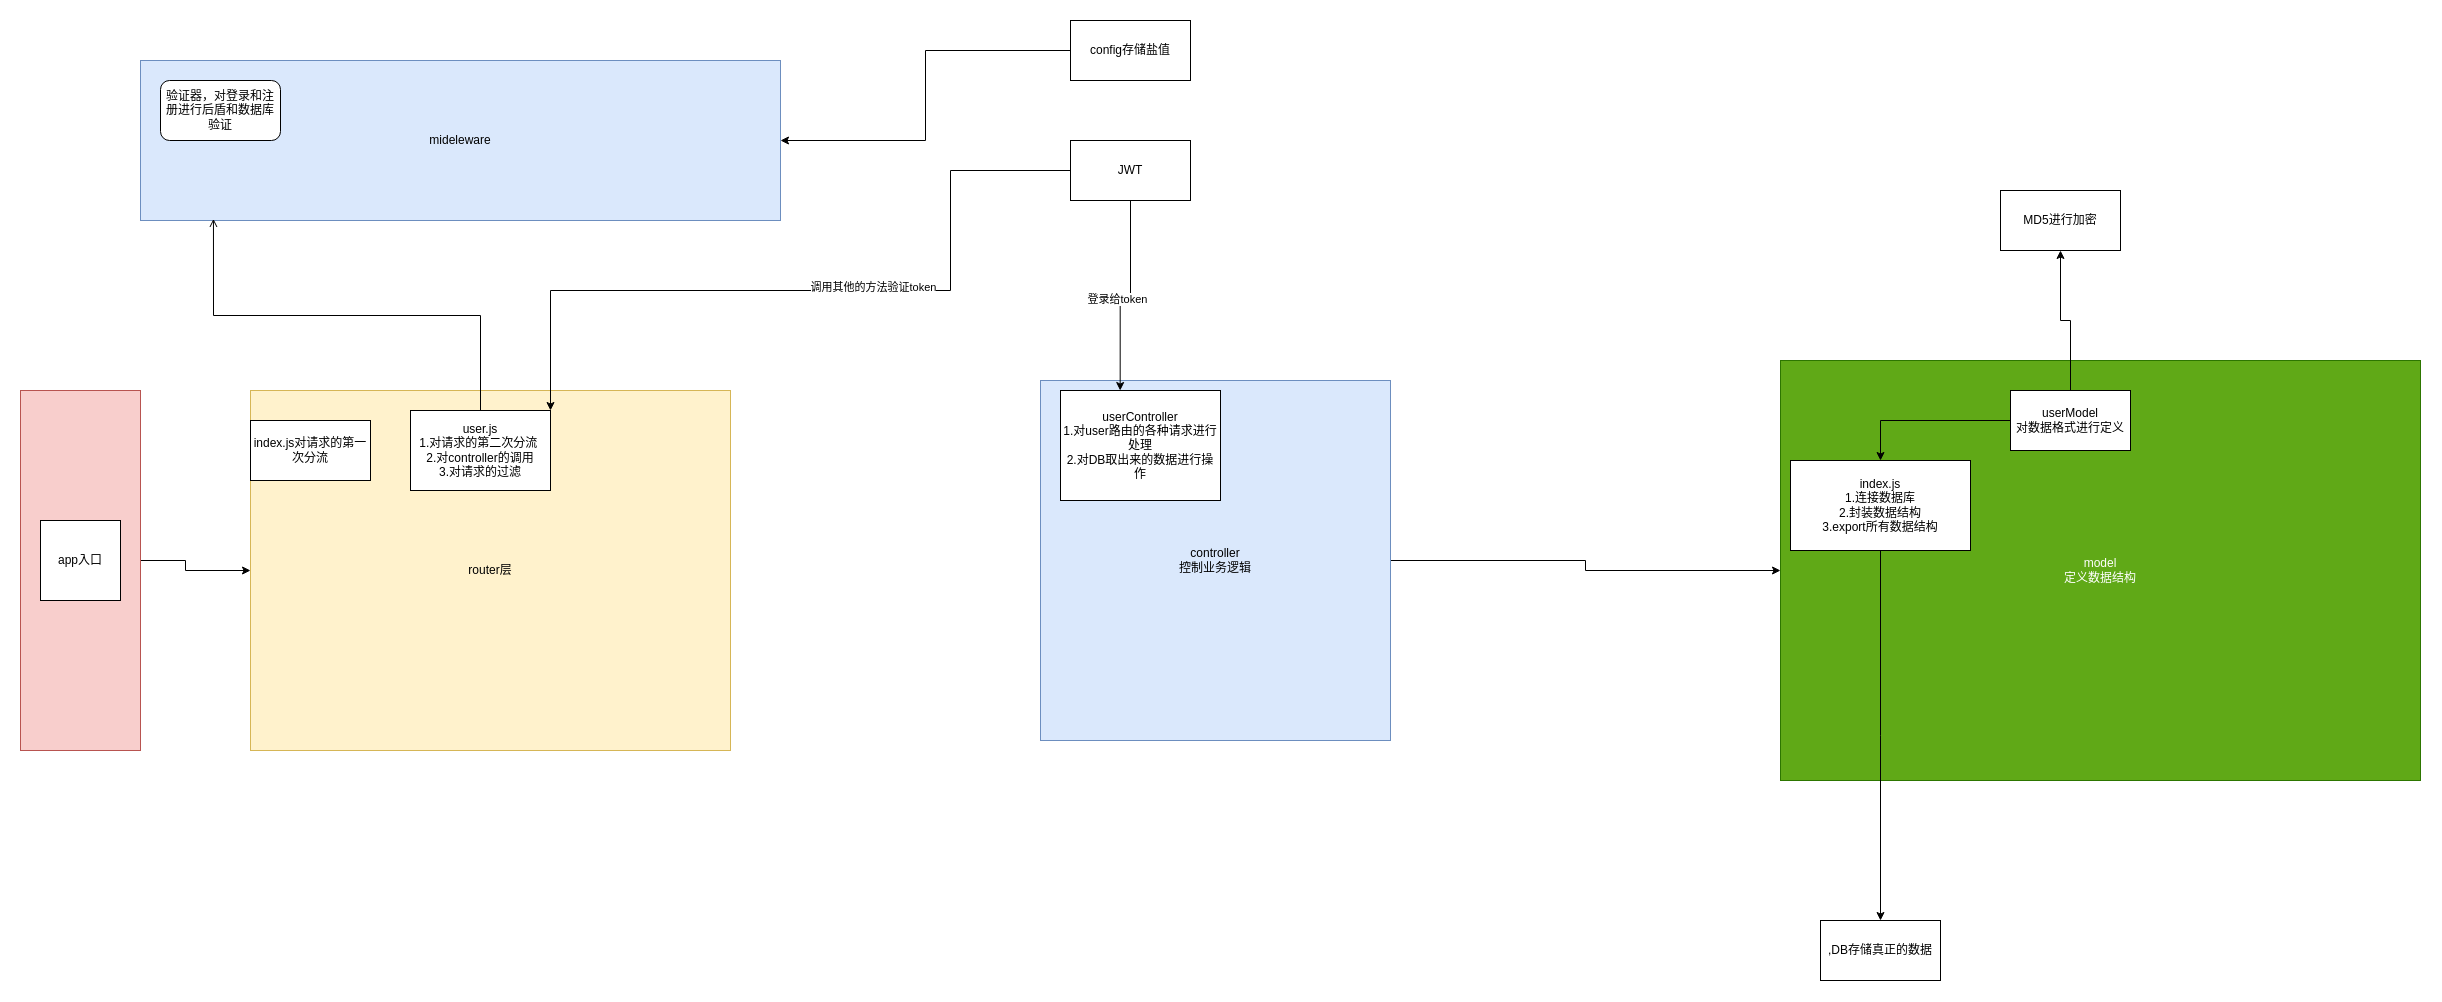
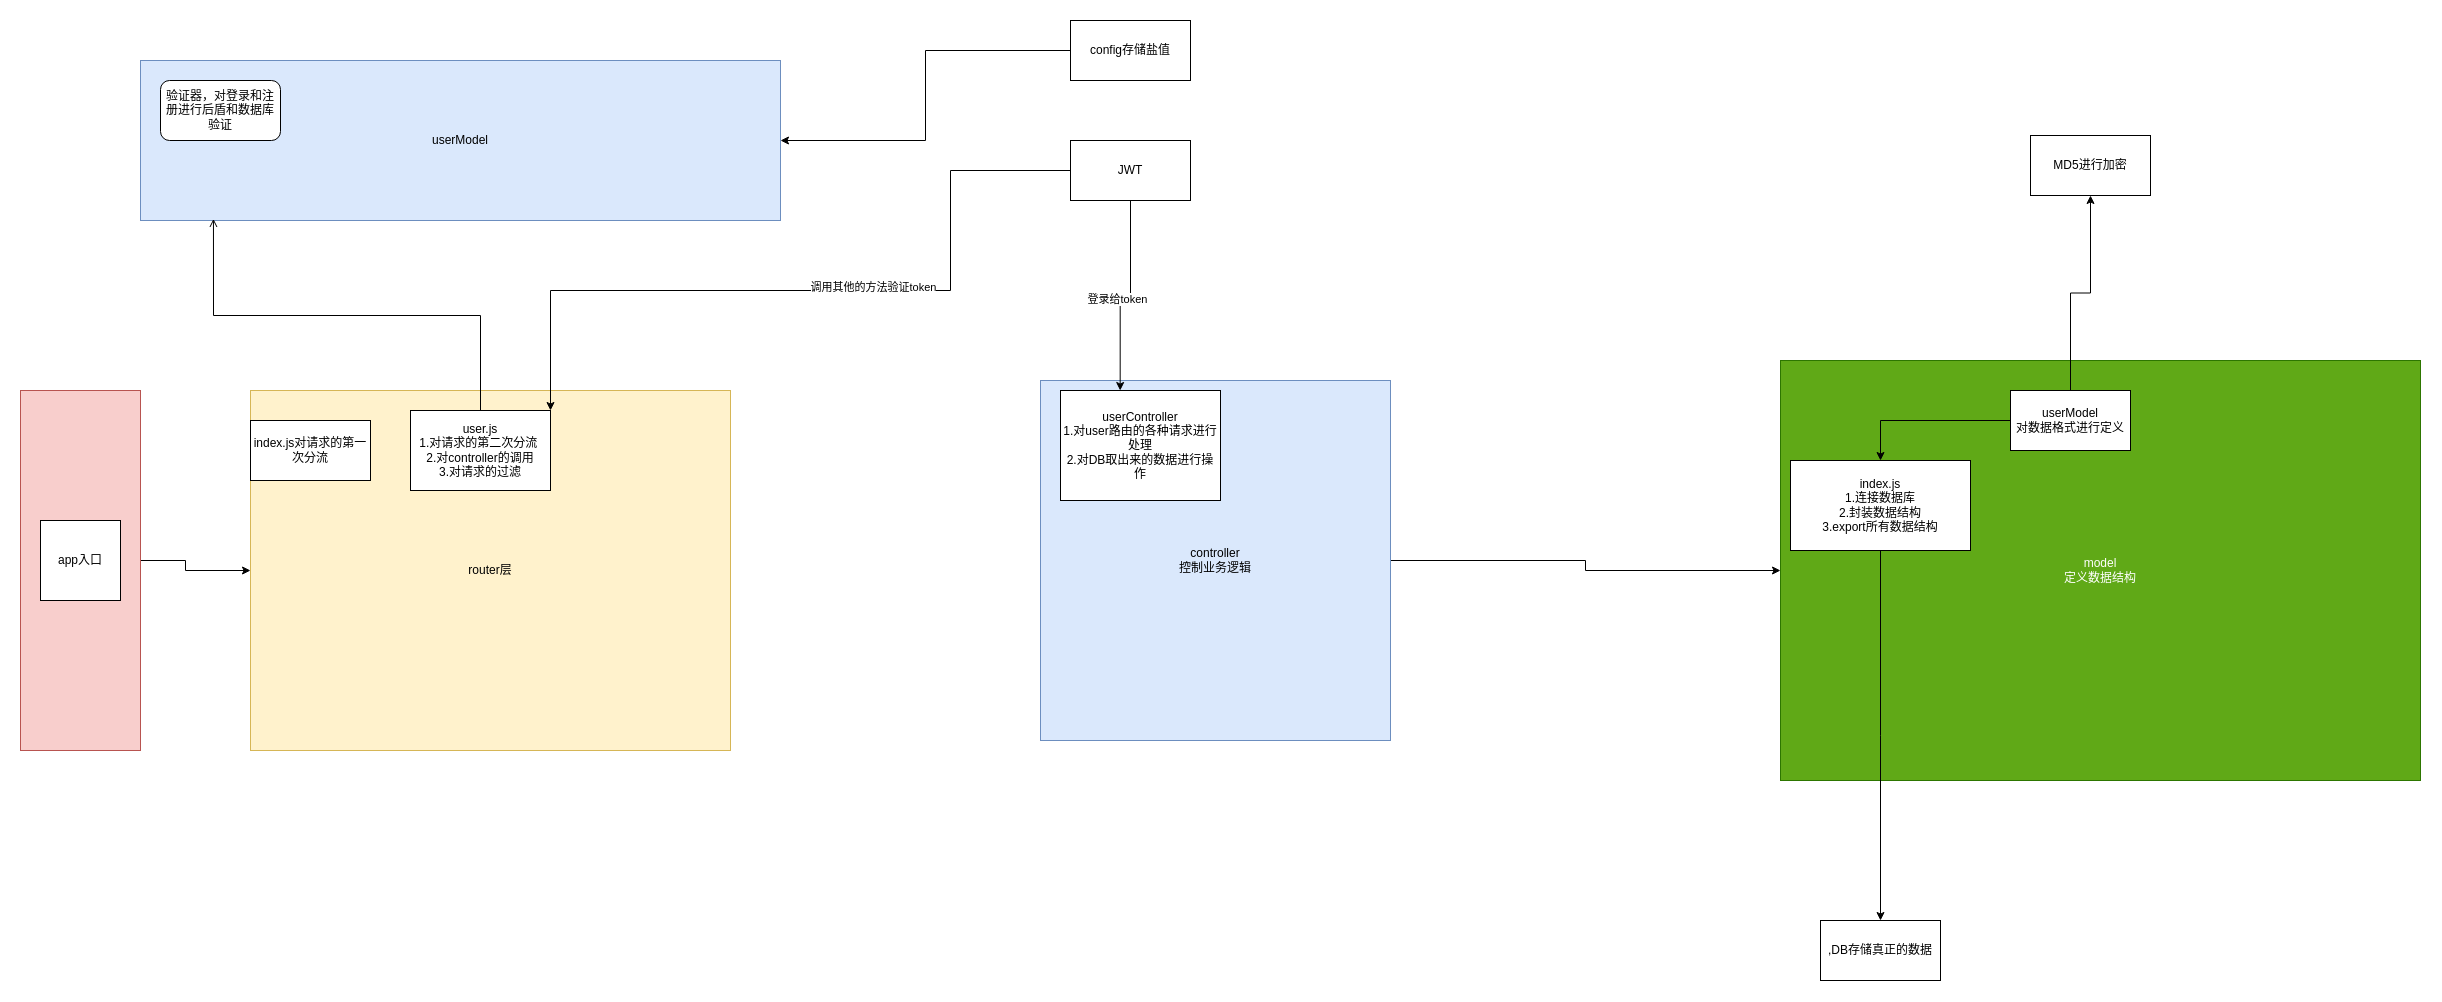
  <mxCell id="0" />
  <mxCell id="1" parent="0" />
  <mxCell id="2" value="" style="edgeStyle=orthogonalEdgeStyle;rounded=0;orthogonalLoop=1;jettySize=auto;html=1;" edge="1" parent="1" source="4" target="5"><mxGeometry relative="1" as="geometry" /></mxCell>
  <mxCell id="3" value="" style="rounded=0;whiteSpace=wrap;html=1;fillColor=#f8cecc;strokeColor=#b85450;" vertex="1" parent="1"><mxGeometry x="20" y="390" width="120" height="360" as="geometry" /></mxCell>
  <mxCell id="4" value="app入口" style="whiteSpace=wrap;html=1;aspect=fixed;" vertex="1" parent="1"><mxGeometry x="40" y="520" width="80" height="80" as="geometry" /></mxCell>
  <mxCell id="5" value="router层" style="whiteSpace=wrap;html=1;fillColor=#fff2cc;strokeColor=#d6b656;" vertex="1" parent="1"><mxGeometry x="250" y="390" width="480" height="360" as="geometry" /></mxCell>
  <mxCell id="6" value="" style="edgeStyle=orthogonalEdgeStyle;rounded=0;orthogonalLoop=1;jettySize=auto;html=1;" edge="1" parent="1" source="7" target="8"><mxGeometry relative="1" as="geometry" /></mxCell>
  <mxCell id="7" value="controller&lt;br&gt;控制业务逻辑" style="whiteSpace=wrap;html=1;fillColor=#dae8fc;strokeColor=#6c8ebf;" vertex="1" parent="1"><mxGeometry x="1040" y="380" width="350" height="360" as="geometry" /></mxCell>
  <mxCell id="8" value="model&lt;br&gt;定义数据结构" style="whiteSpace=wrap;html=1;fillColor=#60a917;fontColor=#ffffff;strokeColor=#2D7600;" vertex="1" parent="1"><mxGeometry x="1780" y="360" width="640" height="420" as="geometry" /></mxCell>
  <mxCell id="9" style="edgeStyle=orthogonalEdgeStyle;rounded=0;orthogonalLoop=1;jettySize=auto;html=1;" edge="1" parent="1" source="10"><mxGeometry relative="1" as="geometry"><mxPoint x="1880" y="920" as="targetPoint" /></mxGeometry></mxCell>
  <mxCell id="10" value="index.js&lt;br&gt;1.连接数据库&lt;br&gt;2.封装数据结构&lt;br&gt;3.export所有数据结构&lt;br&gt;" style="rounded=0;whiteSpace=wrap;html=1;" vertex="1" parent="1"><mxGeometry x="1790" y="460" width="180" height="90" as="geometry" /></mxCell>
  <mxCell id="11" value="index.js对请求的第一次分流" style="rounded=0;whiteSpace=wrap;html=1;" vertex="1" parent="1"><mxGeometry x="250" y="420" width="120" height="60" as="geometry" /></mxCell>
  <mxCell id="12" value="user.js&lt;br style=&quot;border-color: var(--border-color);&quot;&gt;1.对请求的第二次分流&amp;nbsp;&lt;br style=&quot;border-color: var(--border-color);&quot;&gt;2.对controller的调用&lt;br style=&quot;border-color: var(--border-color);&quot;&gt;3.对请求的过滤" style="rounded=0;whiteSpace=wrap;html=1;" vertex="1" parent="1"><mxGeometry x="410" y="410" width="140" height="80" as="geometry" /></mxCell>
- <mxCell id="13" value="mideleware&lt;br&gt;" style="rounded=0;whiteSpace=wrap;html=1;fillColor=#dae8fc;strokeColor=#6c8ebf;" vertex="1" parent="1"><mxGeometry x="140" y="60" width="640" height="160" as="geometry" /></mxCell>
+ <mxCell id="13" value="userModel&lt;br&gt;" style="rounded=0;whiteSpace=wrap;html=1;fillColor=#dae8fc;strokeColor=#6c8ebf;" vertex="1" parent="1"><mxGeometry x="140" y="60" width="640" height="160" as="geometry" /></mxCell>
  <mxCell id="14" value="验证器，对登录和注册进行后盾和数据库验证" style="whiteSpace=wrap;html=1;rounded=1;" vertex="1" parent="1"><mxGeometry x="160" y="80" width="120" height="60" as="geometry" /></mxCell>
  <mxCell id="15" style="edgeStyle=orthogonalEdgeStyle;rounded=0;orthogonalLoop=1;jettySize=auto;html=1;entryX=0.114;entryY=0.99;entryDx=0;entryDy=0;entryPerimeter=0;endArrow=open;" edge="1" parent="1" source="12" target="13"><mxGeometry relative="1" as="geometry" /></mxCell>
  <mxCell id="16" value="userController&lt;br&gt;1.对user路由的各种请求进行处理&lt;br&gt;2.对DB取出来的数据进行操作" style="rounded=0;whiteSpace=wrap;html=1;" vertex="1" parent="1"><mxGeometry x="1060" y="390" width="160" height="110" as="geometry" /></mxCell>
  <mxCell id="17" style="edgeStyle=orthogonalEdgeStyle;rounded=0;orthogonalLoop=1;jettySize=auto;html=1;" edge="1" parent="1" source="19" target="10"><mxGeometry relative="1" as="geometry" /></mxCell>
  <mxCell id="18" value="" style="edgeStyle=orthogonalEdgeStyle;rounded=0;orthogonalLoop=1;jettySize=auto;html=1;" edge="1" parent="1" source="19" target="20"><mxGeometry relative="1" as="geometry" /></mxCell>
  <mxCell id="19" value="userModel&lt;br&gt;对数据格式进行定义" style="rounded=0;whiteSpace=wrap;html=1;" vertex="1" parent="1"><mxGeometry x="2010" y="390" width="120" height="60" as="geometry" /></mxCell>
- <mxCell id="20" value="MD5进行加密" style="whiteSpace=wrap;html=1;rounded=0;" vertex="1" parent="1"><mxGeometry x="2000" y="190" width="120" height="60" as="geometry" /></mxCell>
+ <mxCell id="20" value="MD5进行加密" style="whiteSpace=wrap;html=1;rounded=0;" vertex="1" parent="1"><mxGeometry x="2030" y="135" width="120" height="60" as="geometry" /></mxCell>
  <mxCell id="21" style="edgeStyle=orthogonalEdgeStyle;rounded=0;orthogonalLoop=1;jettySize=auto;html=1;" edge="1" parent="1" source="23" target="12"><mxGeometry relative="1" as="geometry"><Array as="points"><mxPoint x="950" y="170" /><mxPoint x="950" y="290" /><mxPoint x="550" y="290" /></Array></mxGeometry></mxCell>
  <mxCell id="22" value="调用其他的方法验证token" style="edgeLabel;html=1;align=center;verticalAlign=middle;resizable=0;points=[];" vertex="1" connectable="0" parent="21"><mxGeometry x="-0.162" y="-4" relative="1" as="geometry"><mxPoint as="offset" /></mxGeometry></mxCell>
  <mxCell id="23" value="JWT" style="rounded=0;whiteSpace=wrap;html=1;" vertex="1" parent="1"><mxGeometry x="1070" y="140" width="120" height="60" as="geometry" /></mxCell>
  <mxCell id="24" style="edgeStyle=orthogonalEdgeStyle;rounded=0;orthogonalLoop=1;jettySize=auto;html=1;entryX=0.373;entryY=0;entryDx=0;entryDy=0;entryPerimeter=0;" edge="1" parent="1" source="23" target="16"><mxGeometry relative="1" as="geometry" /></mxCell>
  <mxCell id="25" value="登录给token" style="edgeLabel;html=1;align=center;verticalAlign=middle;resizable=0;points=[];" vertex="1" connectable="0" parent="24"><mxGeometry x="0.088" y="-3" relative="1" as="geometry"><mxPoint as="offset" /></mxGeometry></mxCell>
  <mxCell id="26" value="" style="edgeStyle=orthogonalEdgeStyle;rounded=0;orthogonalLoop=1;jettySize=auto;html=1;" edge="1" parent="1" source="27" target="13"><mxGeometry relative="1" as="geometry" /></mxCell>
  <mxCell id="27" value="config存储盐值" style="rounded=0;whiteSpace=wrap;html=1;" vertex="1" parent="1"><mxGeometry x="1070" y="20" width="120" height="60" as="geometry" /></mxCell>
  <mxCell id="28" value=",DB存储真正的数据&lt;br&gt;" style="rounded=0;whiteSpace=wrap;html=1;" vertex="1" parent="1"><mxGeometry x="1820" y="920" width="120" height="60" as="geometry" /></mxCell>
